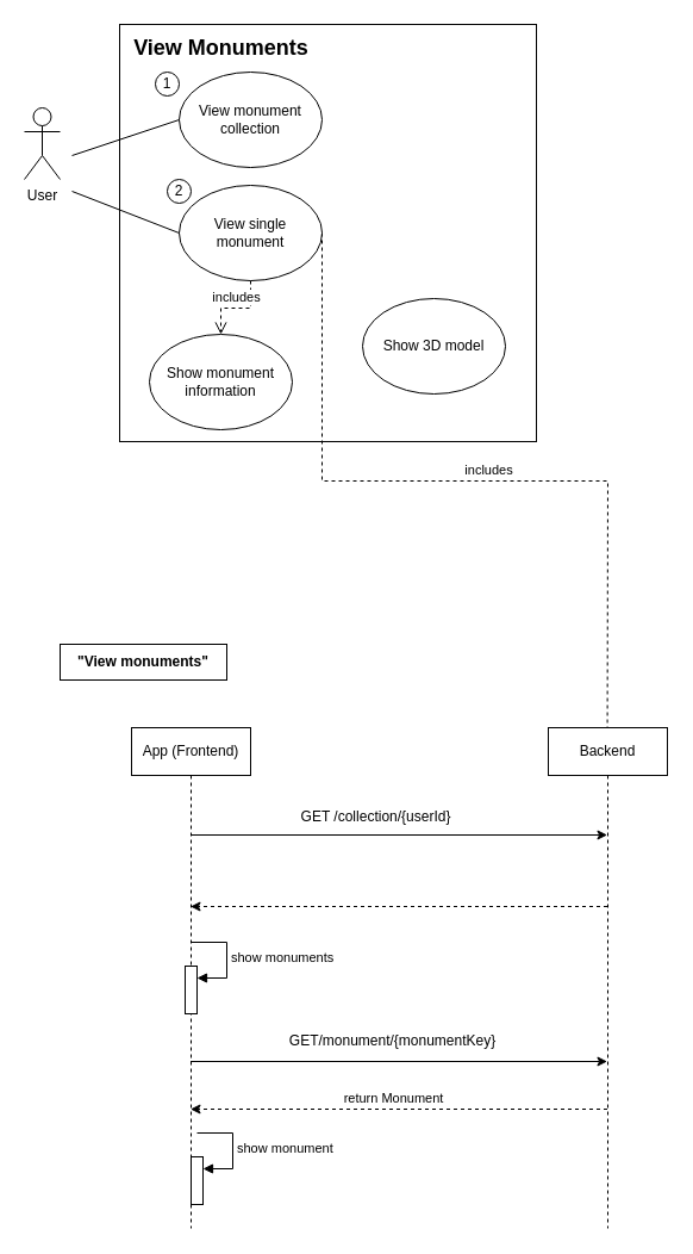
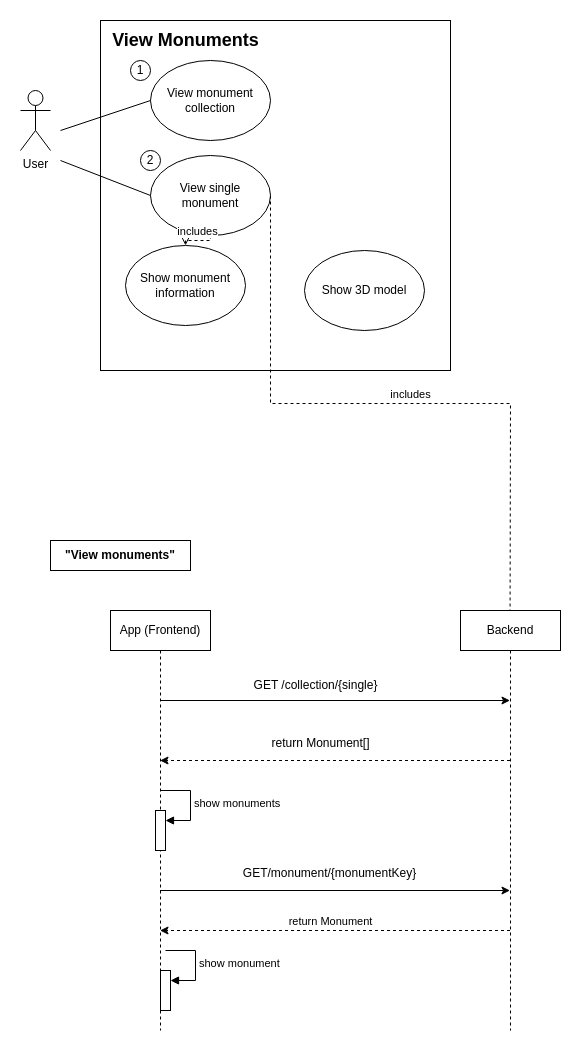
  <mxCell id="0" />
  <mxCell id="1" parent="0" />
  <mxCell id="2" value="" style="whiteSpace=wrap;html=1;aspect=fixed;" vertex="1" parent="1"><mxGeometry x="100" y="20" width="350" height="350" as="geometry" /></mxCell>
  <mxCell id="3" value="User" style="shape=umlActor;verticalLabelPosition=bottom;verticalAlign=top;html=1;" vertex="1" parent="1"><mxGeometry x="20" y="90" width="30" height="60" as="geometry" /></mxCell>
  <mxCell id="4" value="&lt;font style=&quot;font-size: 18px;&quot;&gt;&lt;b&gt;View Monuments&lt;/b&gt;&lt;/font&gt;" style="text;html=1;align=center;verticalAlign=middle;resizable=0;points=[];autosize=1;strokeColor=none;fillColor=none;" vertex="1" parent="1"><mxGeometry x="100" y="20" width="170" height="40" as="geometry" /></mxCell>
  <mxCell id="5" value="View monument collection" style="ellipse;whiteSpace=wrap;html=1;" vertex="1" parent="1"><mxGeometry x="150" y="60" width="120" height="80" as="geometry" /></mxCell>
  <mxCell id="6" value="" style="endArrow=none;html=1;rounded=0;entryX=0;entryY=0.5;entryDx=0;entryDy=0;" edge="1" parent="1" target="5"><mxGeometry width="50" height="50" relative="1" as="geometry"><mxPoint x="60" y="130" as="sourcePoint" /><mxPoint x="110" y="80" as="targetPoint" /></mxGeometry></mxCell>
  <mxCell id="7" value="View single monument" style="ellipse;whiteSpace=wrap;html=1;" vertex="1" parent="1"><mxGeometry x="150" y="155" width="120" height="80" as="geometry" /></mxCell>
  <mxCell id="8" value="" style="endArrow=none;html=1;rounded=0;entryX=0;entryY=0.5;entryDx=0;entryDy=0;" edge="1" parent="1" target="7"><mxGeometry width="50" height="50" relative="1" as="geometry"><mxPoint x="60" y="160" as="sourcePoint" /><mxPoint x="130" y="180" as="targetPoint" /></mxGeometry></mxCell>
  <mxCell id="9" value="Show 3D model" style="ellipse;whiteSpace=wrap;html=1;" vertex="1" parent="1"><mxGeometry x="304" y="250" width="120" height="80" as="geometry" /></mxCell>
  <mxCell id="10" value="includes" style="html=1;verticalAlign=bottom;endArrow=open;dashed=1;endSize=8;edgeStyle=elbowEdgeStyle;elbow=vertical;curved=0;rounded=0;exitX=1;exitY=0.5;exitDx=0;exitDy=0;" edge="1" parent="1" source="7" target="19"><mxGeometry relative="1" as="geometry"><mxPoint x="280" y="300" as="sourcePoint" /><mxPoint x="200" y="300" as="targetPoint" /></mxGeometry></mxCell>
- <mxCell id="11" value="Show monument information" style="ellipse;whiteSpace=wrap;html=1;" vertex="1" parent="1"><mxGeometry x="125" y="280" width="120" height="80" as="geometry" /></mxCell>
+ <mxCell id="11" value="Show monument information" style="ellipse;whiteSpace=wrap;html=1;" vertex="1" parent="1"><mxGeometry x="125" y="245" width="120" height="80" as="geometry" /></mxCell>
  <mxCell id="12" value="includes" style="html=1;verticalAlign=bottom;endArrow=open;dashed=1;endSize=8;edgeStyle=elbowEdgeStyle;elbow=vertical;curved=0;rounded=0;exitX=0.5;exitY=1;exitDx=0;exitDy=0;entryX=0.5;entryY=0;entryDx=0;entryDy=0;" edge="1" parent="1" source="7" target="11"><mxGeometry relative="1" as="geometry"><mxPoint x="280" y="205" as="sourcePoint" /><mxPoint x="374" y="260" as="targetPoint" /></mxGeometry></mxCell>
  <mxCell id="13" value="&lt;b&gt;&quot;View monuments&quot;&lt;/b&gt;" style="rounded=0;whiteSpace=wrap;html=1;" vertex="1" parent="1"><mxGeometry x="50" y="540" width="140" height="30" as="geometry" /></mxCell>
  <mxCell id="14" value="App (Frontend)" style="shape=umlLifeline;perimeter=lifelinePerimeter;whiteSpace=wrap;html=1;container=1;dropTarget=0;collapsible=0;recursiveResize=0;outlineConnect=0;portConstraint=eastwest;newEdgeStyle={&quot;edgeStyle&quot;:&quot;elbowEdgeStyle&quot;,&quot;elbow&quot;:&quot;vertical&quot;,&quot;curved&quot;:0,&quot;rounded&quot;:0};" vertex="1" parent="1"><mxGeometry x="110" y="610" width="100" height="420" as="geometry" /></mxCell>
  <mxCell id="15" value="" style="html=1;points=[];perimeter=orthogonalPerimeter;outlineConnect=0;targetShapes=umlLifeline;portConstraint=eastwest;newEdgeStyle={&quot;edgeStyle&quot;:&quot;elbowEdgeStyle&quot;,&quot;elbow&quot;:&quot;vertical&quot;,&quot;curved&quot;:0,&quot;rounded&quot;:0};" vertex="1" parent="14"><mxGeometry x="45" y="200" width="10" height="40" as="geometry" /></mxCell>
  <mxCell id="16" value="show monuments" style="html=1;align=left;spacingLeft=2;endArrow=block;rounded=0;edgeStyle=orthogonalEdgeStyle;curved=0;rounded=0;" edge="1" target="15" parent="14"><mxGeometry relative="1" as="geometry"><mxPoint x="50" y="180" as="sourcePoint" /><Array as="points"><mxPoint x="80" y="210" /></Array></mxGeometry></mxCell>
  <mxCell id="17" value="" style="html=1;points=[];perimeter=orthogonalPerimeter;outlineConnect=0;targetShapes=umlLifeline;portConstraint=eastwest;newEdgeStyle={&quot;edgeStyle&quot;:&quot;elbowEdgeStyle&quot;,&quot;elbow&quot;:&quot;vertical&quot;,&quot;curved&quot;:0,&quot;rounded&quot;:0};" vertex="1" parent="14"><mxGeometry x="50" y="360" width="10" height="40" as="geometry" /></mxCell>
  <mxCell id="18" value="show monument" style="html=1;align=left;spacingLeft=2;endArrow=block;rounded=0;edgeStyle=orthogonalEdgeStyle;curved=0;rounded=0;" edge="1" target="17" parent="14"><mxGeometry relative="1" as="geometry"><mxPoint x="55" y="340" as="sourcePoint" /><Array as="points"><mxPoint x="85" y="370" /></Array></mxGeometry></mxCell>
  <mxCell id="19" value="Backend" style="shape=umlLifeline;perimeter=lifelinePerimeter;whiteSpace=wrap;html=1;container=1;dropTarget=0;collapsible=0;recursiveResize=0;outlineConnect=0;portConstraint=eastwest;newEdgeStyle={&quot;edgeStyle&quot;:&quot;elbowEdgeStyle&quot;,&quot;elbow&quot;:&quot;vertical&quot;,&quot;curved&quot;:0,&quot;rounded&quot;:0};" vertex="1" parent="1"><mxGeometry x="460" y="610" width="100" height="420" as="geometry" /></mxCell>
  <mxCell id="20" value="" style="endArrow=classic;html=1;rounded=0;" edge="1" parent="1"><mxGeometry width="50" height="50" relative="1" as="geometry"><mxPoint x="159.5" y="700" as="sourcePoint" /><mxPoint x="509.5" y="700" as="targetPoint" /></mxGeometry></mxCell>
- <mxCell id="21" value="GET /collection/{userId}" style="text;html=1;align=center;verticalAlign=middle;resizable=0;points=[];autosize=1;strokeColor=none;fillColor=none;" vertex="1" parent="1"><mxGeometry x="240" y="670" width="150" height="30" as="geometry" /></mxCell>
+ <mxCell id="21" value="GET /collection/{single}" style="text;html=1;align=center;verticalAlign=middle;resizable=0;points=[];autosize=1;strokeColor=none;fillColor=none;" vertex="1" parent="1"><mxGeometry x="240" y="670" width="150" height="30" as="geometry" /></mxCell>
  <mxCell id="22" value="" style="endArrow=classic;html=1;rounded=0;dashed=1;" edge="1" parent="1"><mxGeometry width="50" height="50" relative="1" as="geometry"><mxPoint x="509.5" y="760" as="sourcePoint" /><mxPoint x="159.5" y="760" as="targetPoint" /></mxGeometry></mxCell>
+ <mxCell id="23" value="return Monument[]" style="text;html=1;align=center;verticalAlign=middle;resizable=0;points=[];autosize=1;strokeColor=none;fillColor=none;" vertex="1" parent="1"><mxGeometry x="260" y="728" width="120" height="30" as="geometry" /></mxCell>
  <mxCell id="24" value="" style="endArrow=classic;html=1;rounded=0;" edge="1" parent="1"><mxGeometry width="50" height="50" relative="1" as="geometry"><mxPoint x="159.5" y="890" as="sourcePoint" /><mxPoint x="509.5" y="890" as="targetPoint" /></mxGeometry></mxCell>
  <mxCell id="25" value="GET/monument/{monumentKey}" style="text;html=1;align=center;verticalAlign=middle;resizable=0;points=[];autosize=1;strokeColor=none;fillColor=none;" vertex="1" parent="1"><mxGeometry x="229" y="858" width="200" height="30" as="geometry" /></mxCell>
  <mxCell id="26" value="" style="endArrow=classic;html=1;rounded=0;dashed=1;" edge="1" parent="1"><mxGeometry width="50" height="50" relative="1" as="geometry"><mxPoint x="509.5" y="930" as="sourcePoint" /><mxPoint x="159.5" y="930" as="targetPoint" /></mxGeometry></mxCell>
  <mxCell id="27" value="return Monument" style="edgeLabel;html=1;align=center;verticalAlign=middle;resizable=0;points=[];" vertex="1" connectable="0" parent="26"><mxGeometry x="0.281" y="-9" relative="1" as="geometry"><mxPoint x="44" y="-1" as="offset" /></mxGeometry></mxCell>
  <mxCell id="28" value="1" style="ellipse;whiteSpace=wrap;html=1;aspect=fixed;" vertex="1" parent="1"><mxGeometry x="130" y="60" width="20" height="20" as="geometry" /></mxCell>
  <mxCell id="29" value="2" style="ellipse;whiteSpace=wrap;html=1;aspect=fixed;" vertex="1" parent="1"><mxGeometry x="140" y="150" width="20" height="20" as="geometry" /></mxCell>
